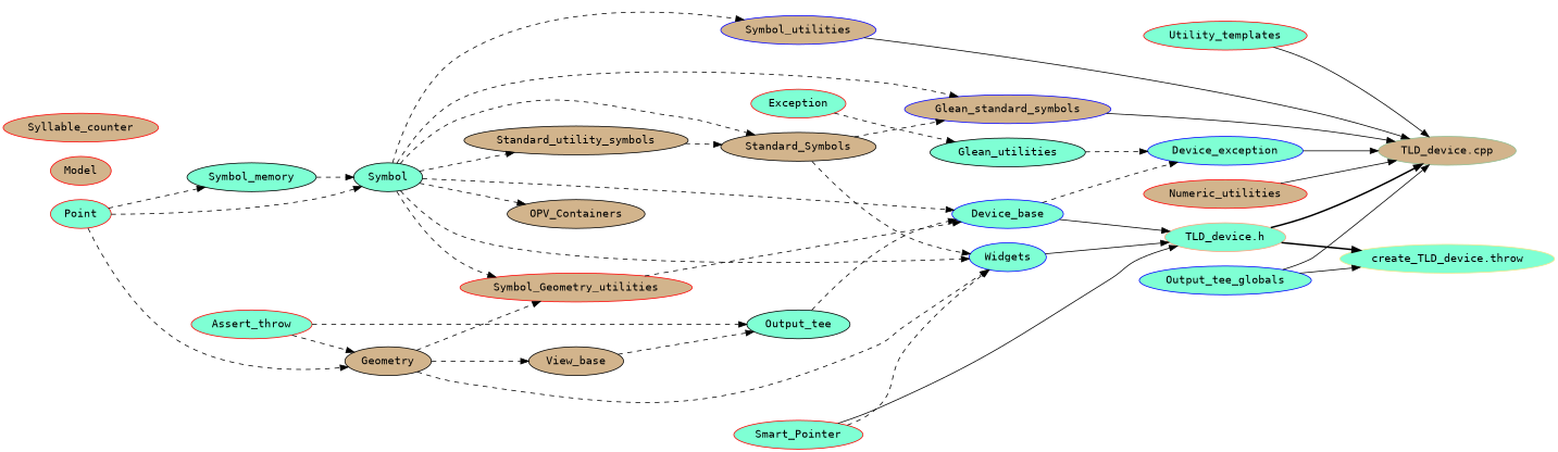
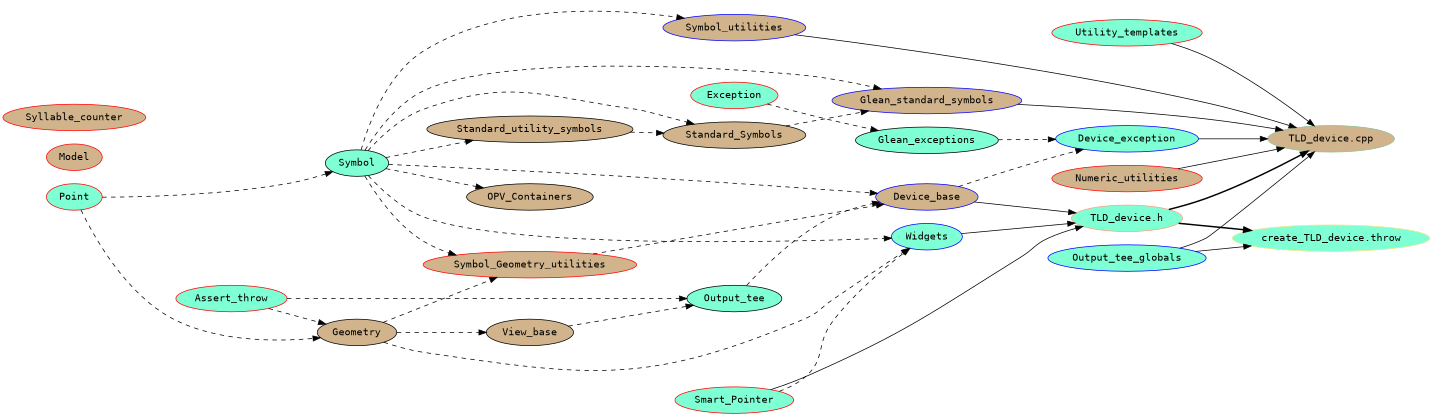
  digraph {
    fontname="DejaVu Sans Mono"
    rankdir=LR
    node [fillcolor=aquamarine fontname="DejaVu Sans Mono" style=filled]
    edge [fontname="DejaVu Sans Mono" style=dashed]
    Assert_throw [color=red]
    Geometry [fillcolor=tan]
    Output_tee
    Symbol_Geometry_utilities [color=red fillcolor=tan]
    Widgets [color=blue]
    View_base [fillcolor=tan]
-   Device_base [color=blue]
+   Device_base [color=blue fillcolor=tan]
    Device_exception [color=blue]
    n9 [color="#FFA07A" label="TLD_device.h"]
    Symbol
    Glean_standard_symbols [color=blue fillcolor=tan]
    Standard_Symbols [fillcolor=tan]
    Standard_utility_symbols [fillcolor=tan]
    OPV_Containers [fillcolor=tan]
    Symbol_utilities [color=blue fillcolor=tan]
    n16 [color="#8FBC8F" fillcolor=tan label="TLD_device.cpp"]
    n17 [color="#F0E68C" label="create_TLD_device.throw"]
    Output_tee_globals [color=blue]
-   Glean_exceptions [label=Glean_utilities]
+   Glean_exceptions
    Exception [color=red]
    Point [color=red]
-   Symbol_memory
    Model [color=red fillcolor=tan]
    Numeric_utilities [color=red fillcolor=tan]
    Smart_Pointer [color=red]
    Syllable_counter [color=red fillcolor=tan]
    Utility_templates [color=red]
    Assert_throw -> Geometry
    Assert_throw -> Output_tee
    Geometry -> Symbol_Geometry_utilities
    Geometry -> Widgets
    Geometry -> View_base
    Output_tee -> Device_base
    Symbol_Geometry_utilities -> Device_base
    Widgets -> n9 [style=""]
    View_base -> Output_tee
    Device_base -> Device_exception
    Device_base -> n9 [style=""]
    Device_exception -> n16 [style=""]
    n9 -> n16 [style=bold]
    n9 -> n17 [style=bold]
    Symbol -> Symbol_Geometry_utilities
    Symbol -> Widgets
    Symbol -> Device_base
    Symbol -> Glean_standard_symbols
    Symbol -> Standard_Symbols
    Symbol -> Standard_utility_symbols
    Symbol -> OPV_Containers
    Symbol -> Symbol_utilities
    Glean_standard_symbols -> n16 [style=""]
-   Standard_Symbols -> Widgets
    Standard_Symbols -> Glean_standard_symbols
    Standard_utility_symbols -> Standard_Symbols
    Symbol_utilities -> n16 [style=""]
    Output_tee_globals -> n16 [style=""]
    Output_tee_globals -> n17 [style=""]
    Glean_exceptions -> Device_exception
    Exception -> Glean_exceptions
    Point -> Geometry
    Point -> Symbol
-   Point -> Symbol_memory
-   Symbol_memory -> Symbol
    Numeric_utilities -> n16 [style=""]
    Smart_Pointer -> Widgets
    Smart_Pointer -> n9 [style=""]
    Utility_templates -> n16 [style=""]
  }
